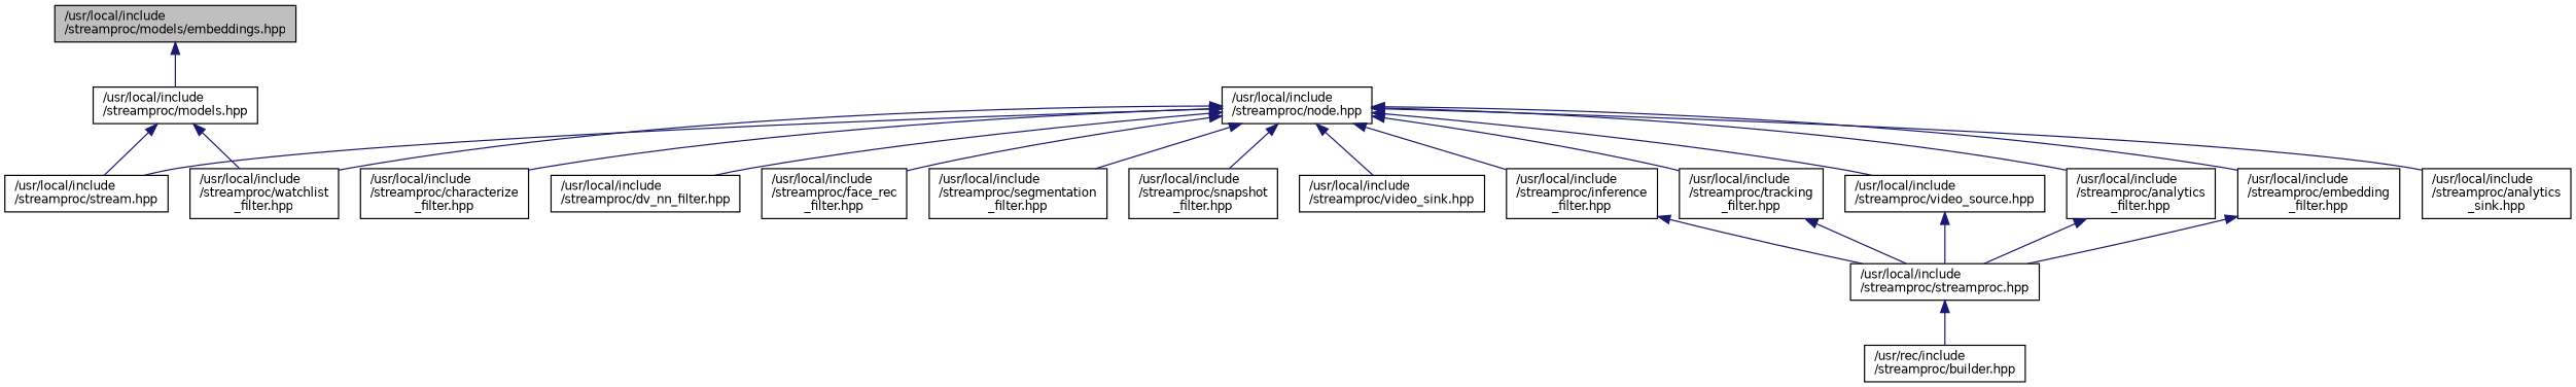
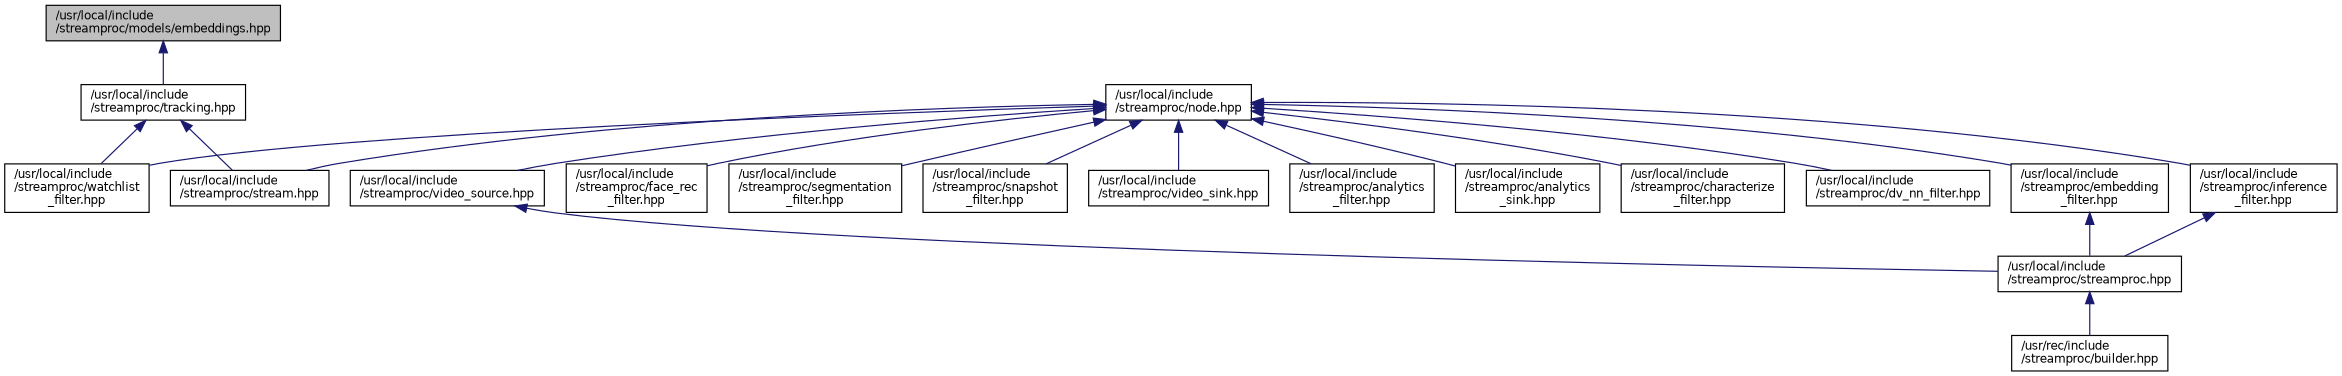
  digraph {
    node [color=black fillcolor=white fontname=Helvetica fontsize=10 shape=record style=filled]
    edge [color=midnightblue dir=back fontname=Helvetica fontsize=10 labelfontname=Helvetica labelfontsize=10 style=solid]
    n1 [fillcolor=grey75 fontcolor=black height=0.2 label="/usr/local/include\l/streamproc/models/embeddings.hpp" width=0.4]
-   n2 [height=0.2 label="/usr/local/include\l/streamproc/models.hpp" width=0.4]
+   n2 [height=0.2 label="/usr/local/include\l/streamproc/tracking.hpp" width=0.4]
    n3 [height=0.2 label="/usr/local/include\l/streamproc/stream.hpp" width=0.4]
    n4 [height=0.2 label="/usr/local/include\l/streamproc/watchlist\l_filter.hpp" width=0.4]
    n5 [height=0.2 label="/usr/local/include\l/streamproc/analytics\l_filter.hpp" width=0.4]
    n6 [height=0.2 label="/usr/local/include\l/streamproc/streamproc.hpp" width=0.4]
    n7 [height=0.2 label="/usr/rec/include\l/streamproc/builder.hpp" width=0.4]
    n8 [height=0.2 label="/usr/local/include\l/streamproc/node.hpp" width=0.4]
    n9 [height=0.2 label="/usr/local/include\l/streamproc/analytics\l_sink.hpp" width=0.4]
    n10 [height=0.2 label="/usr/local/include\l/streamproc/characterize\l_filter.hpp" width=0.4]
    n11 [height=0.2 label="/usr/local/include\l/streamproc/dv_nn_filter.hpp" width=0.4]
    n12 [height=0.2 label="/usr/local/include\l/streamproc/embedding\l_filter.hpp" width=0.4]
    n13 [height=0.2 label="/usr/local/include\l/streamproc/face_rec\l_filter.hpp" width=0.4]
    n14 [height=0.2 label="/usr/local/include\l/streamproc/inference\l_filter.hpp" width=0.4]
    n15 [height=0.2 label="/usr/local/include\l/streamproc/segmentation\l_filter.hpp" width=0.4]
    n16 [height=0.2 label="/usr/local/include\l/streamproc/snapshot\l_filter.hpp" width=0.4]
-   n17 [height=0.2 label="/usr/local/include\l/streamproc/tracking\l_filter.hpp" width=0.4]
    n18 [height=0.2 label="/usr/local/include\l/streamproc/video_sink.hpp" width=0.4]
    n19 [height=0.2 label="/usr/local/include\l/streamproc/video_source.hpp" width=0.4]
    n1 -> n2
    n2 -> n3
    n2 -> n4
-   n5 -> n6
    n6 -> n7
    n8 -> n3
    n8 -> n4
    n8 -> n5
    n8 -> n9
    n8 -> n10
    n8 -> n11
    n8 -> n12
    n8 -> n13
    n8 -> n14
    n8 -> n15
    n8 -> n16
-   n8 -> n17
    n8 -> n18
    n8 -> n19
    n12 -> n6
    n14 -> n6
-   n17 -> n6
    n19 -> n6
  }
